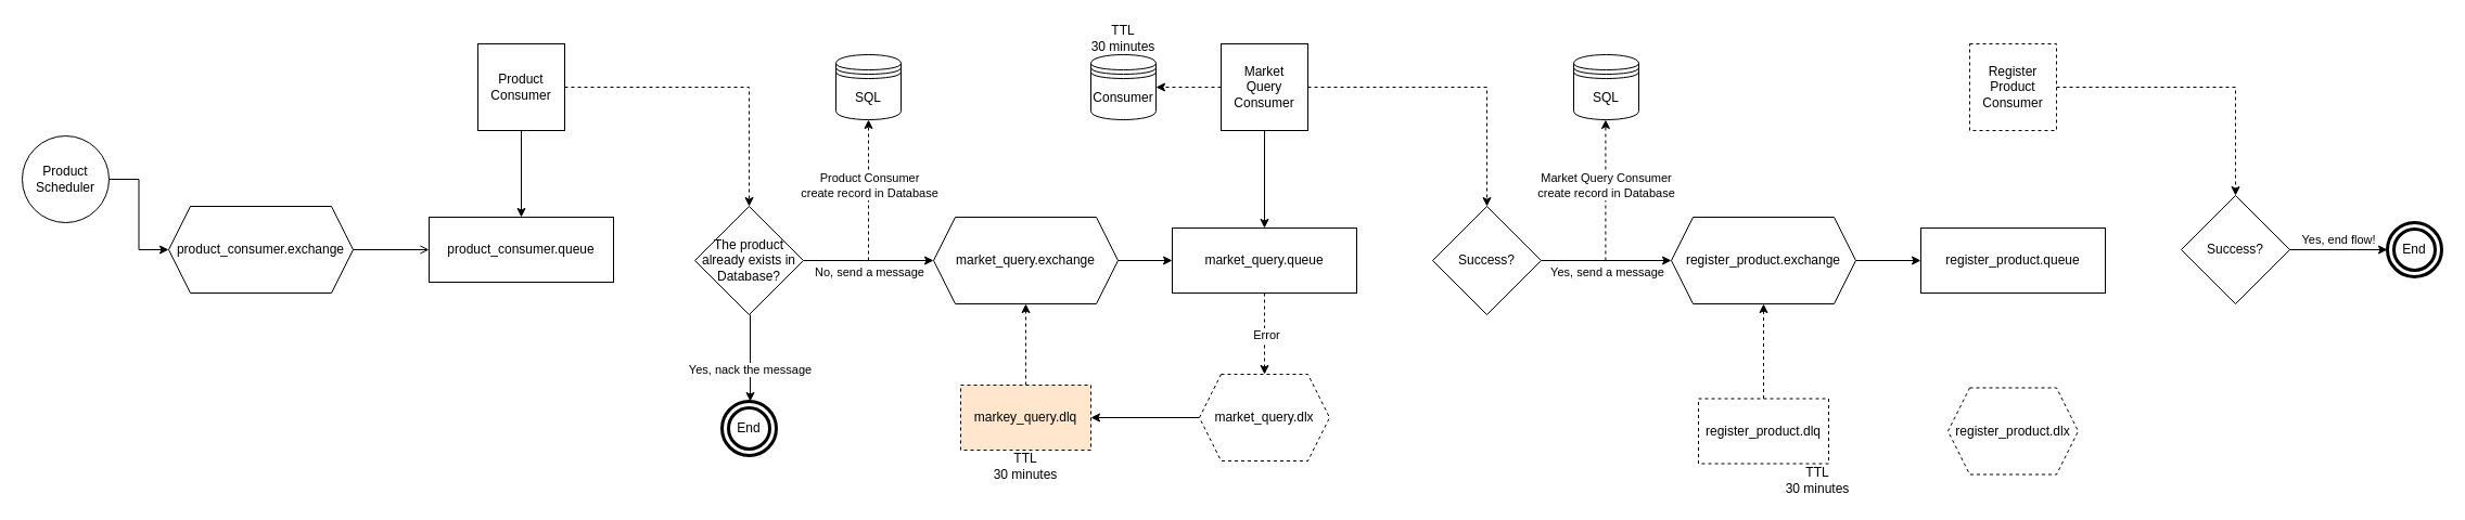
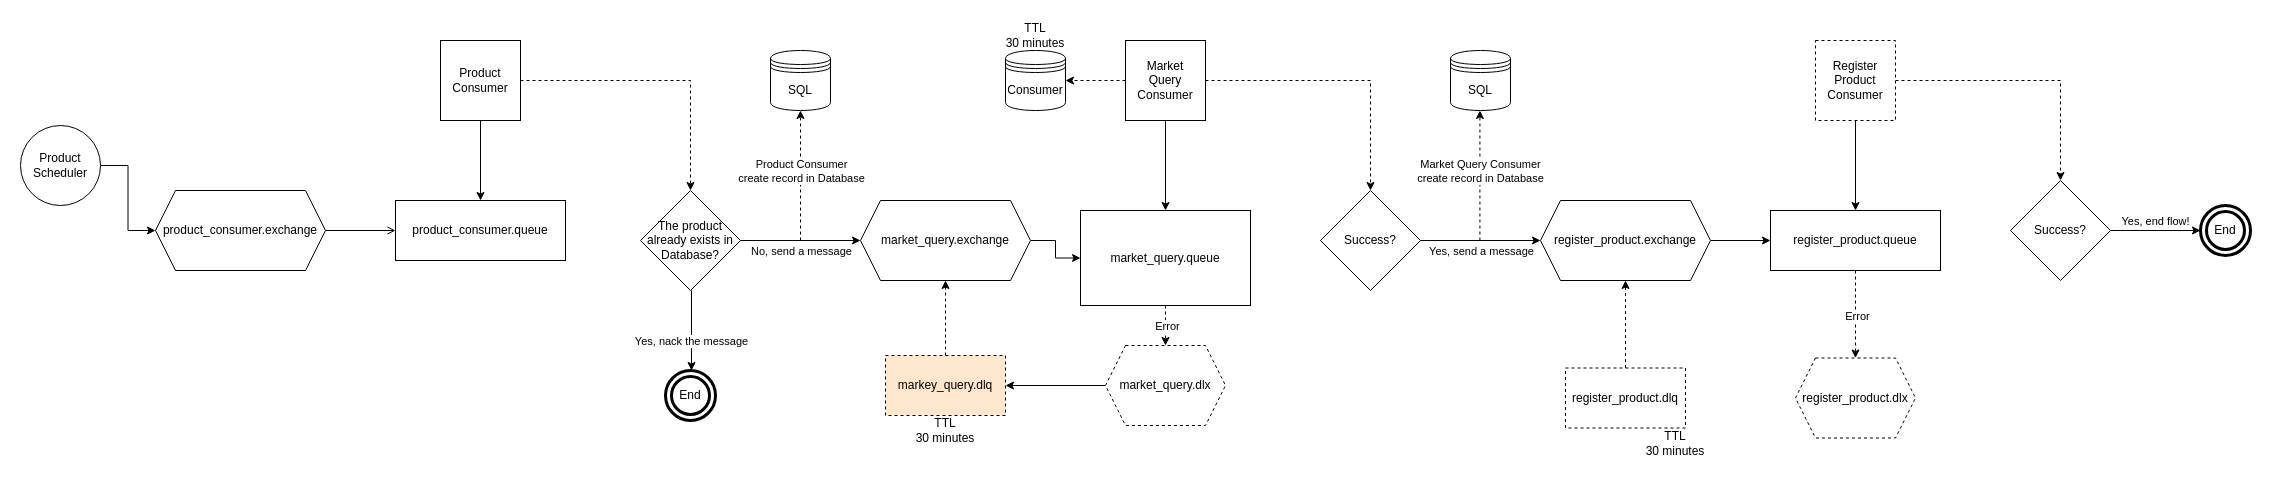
  <mxCell id="0" />
  <mxCell id="1" parent="0" />
  <mxCell id="2" value="" style="edgeStyle=orthogonalEdgeStyle;rounded=0;orthogonalLoop=1;jettySize=auto;html=1;" parent="1" source="3" target="5" edge="1"><mxGeometry relative="1" as="geometry" /></mxCell>
  <mxCell id="3" value="Product Scheduler" style="ellipse;whiteSpace=wrap;html=1;aspect=fixed;" parent="1" vertex="1"><mxGeometry x="20" y="125" width="80" height="80" as="geometry" /></mxCell>
  <mxCell id="4" value="" style="edgeStyle=orthogonalEdgeStyle;rounded=0;orthogonalLoop=1;jettySize=auto;html=1;endArrow=open;" parent="1" source="5" target="6" edge="1"><mxGeometry relative="1" as="geometry" /></mxCell>
  <mxCell id="5" value="product_consumer.exchange" style="shape=hexagon;perimeter=hexagonPerimeter2;whiteSpace=wrap;html=1;fixedSize=1;" parent="1" vertex="1"><mxGeometry x="155" y="190" width="170" height="80" as="geometry" /></mxCell>
  <mxCell id="6" value="product_consumer.queue" style="whiteSpace=wrap;html=1;" parent="1" vertex="1"><mxGeometry x="395" y="200" width="170" height="60" as="geometry" /></mxCell>
  <mxCell id="7" value="" style="edgeStyle=orthogonalEdgeStyle;rounded=0;orthogonalLoop=1;jettySize=auto;html=1;" parent="1" source="9" target="6" edge="1"><mxGeometry relative="1" as="geometry" /></mxCell>
  <mxCell id="8" style="edgeStyle=orthogonalEdgeStyle;rounded=0;orthogonalLoop=1;jettySize=auto;html=1;exitX=1;exitY=0.5;exitDx=0;exitDy=0;entryX=0.5;entryY=0;entryDx=0;entryDy=0;dashed=1;" parent="1" source="9" target="16" edge="1"><mxGeometry relative="1" as="geometry" /></mxCell>
  <mxCell id="9" value="Product Consumer" style="whiteSpace=wrap;html=1;aspect=fixed;" parent="1" vertex="1"><mxGeometry x="440" y="40" width="80" height="80" as="geometry" /></mxCell>
  <mxCell id="10" value="" style="edgeStyle=orthogonalEdgeStyle;rounded=0;orthogonalLoop=1;jettySize=auto;html=1;" parent="1" edge="1"><mxGeometry relative="1" as="geometry"><mxPoint x="691" y="290" as="sourcePoint" /><mxPoint x="691" y="370" as="targetPoint" /></mxGeometry></mxCell>
  <mxCell id="11" value="Yes, nack the message" style="edgeLabel;html=1;align=center;verticalAlign=middle;resizable=0;points=[];" parent="10" vertex="1" connectable="0"><mxGeometry x="-0.05" y="4" relative="1" as="geometry"><mxPoint x="-5" y="12" as="offset" /></mxGeometry></mxCell>
  <mxCell id="12" value="" style="edgeStyle=orthogonalEdgeStyle;rounded=0;orthogonalLoop=1;jettySize=auto;html=1;entryX=0;entryY=0.5;entryDx=0;entryDy=0;" parent="1" source="16" target="19" edge="1"><mxGeometry relative="1" as="geometry" /></mxCell>
  <mxCell id="13" value="No, send a message" style="edgeLabel;html=1;align=center;verticalAlign=middle;resizable=0;points=[];" parent="12" vertex="1" connectable="0"><mxGeometry x="-0.02" y="-1" relative="1" as="geometry"><mxPoint x="1" y="9" as="offset" /></mxGeometry></mxCell>
  <mxCell id="14" style="edgeStyle=orthogonalEdgeStyle;rounded=0;orthogonalLoop=1;jettySize=auto;html=1;dashed=1;" parent="1" target="32" edge="1"><mxGeometry relative="1" as="geometry"><mxPoint y="240" as="sourcePoint" x="800" /><Array as="points"><mxPoint y="240" x="800" /></Array></mxGeometry></mxCell>
  <mxCell id="15" value="Product Consumer&lt;br&gt;create record in Database" style="edgeLabel;html=1;align=center;verticalAlign=middle;resizable=0;points=[];" parent="14" vertex="1" connectable="0"><mxGeometry x="0.102" y="3" relative="1" as="geometry"><mxPoint x="3" y="2" as="offset" /></mxGeometry></mxCell>
  <mxCell id="16" value="The product already exists in Database?" style="rhombus;whiteSpace=wrap;html=1;" parent="1" vertex="1"><mxGeometry x="640" y="190" width="100" height="100" as="geometry" /></mxCell>
  <mxCell id="17" value="End" style="ellipse;shape=doubleEllipse;whiteSpace=wrap;html=1;gradientColor=none;strokeColor=default;strokeWidth=3;" parent="1" vertex="1"><mxGeometry x="665" y="370" width="50" height="50" as="geometry" /></mxCell>
  <mxCell id="18" value="" style="edgeStyle=orthogonalEdgeStyle;rounded=0;orthogonalLoop=1;jettySize=auto;html=1;" parent="1" source="19" target="22" edge="1"><mxGeometry relative="1" as="geometry" /></mxCell>
  <mxCell id="19" value="market_query.exchange" style="shape=hexagon;perimeter=hexagonPerimeter2;whiteSpace=wrap;html=1;fixedSize=1;" parent="1" vertex="1"><mxGeometry x="860" y="200" width="170" height="80" as="geometry" /></mxCell>
  <mxCell id="20" value="" style="edgeStyle=orthogonalEdgeStyle;rounded=0;orthogonalLoop=1;jettySize=auto;html=1;dashed=1;" parent="1" source="22" target="28" edge="1"><mxGeometry relative="1" as="geometry" /></mxCell>
  <mxCell id="21" value="Error" style="edgeLabel;html=1;align=center;verticalAlign=middle;resizable=0;points=[];" parent="20" vertex="1" connectable="0"><mxGeometry x="0.053" y="1" relative="1" as="geometry"><mxPoint y="-1" as="offset" /></mxGeometry></mxCell>
- <mxCell id="22" value="market_query.queue" style="whiteSpace=wrap;html=1;" parent="1" vertex="1"><mxGeometry x="1080" y="210" width="170" height="60" as="geometry" /></mxCell>
+ <mxCell id="22" value="market_query.queue" style="whiteSpace=wrap;html=1;" parent="1" vertex="1"><mxGeometry x="1080" y="210" width="170" height="95" as="geometry" /></mxCell>
  <mxCell id="23" value="" style="edgeStyle=orthogonalEdgeStyle;rounded=0;orthogonalLoop=1;jettySize=auto;html=1;" parent="1" source="26" target="22" edge="1"><mxGeometry relative="1" as="geometry" /></mxCell>
  <mxCell id="24" style="edgeStyle=orthogonalEdgeStyle;rounded=0;orthogonalLoop=1;jettySize=auto;html=1;dashed=1;" parent="1" source="26" target="47" edge="1"><mxGeometry relative="1" as="geometry" /></mxCell>
  <mxCell id="25" value="" style="edgeStyle=orthogonalEdgeStyle;rounded=0;orthogonalLoop=1;jettySize=auto;html=1;dashed=1;" parent="1" source="26" target="52" edge="1"><mxGeometry relative="1" as="geometry"><Array as="points"><mxPoint x="1110" y="80" /><mxPoint x="1110" y="80" /></Array></mxGeometry></mxCell>
  <mxCell id="26" value="Market&lt;div&gt;Query&lt;/div&gt;&lt;div&gt;Consumer&lt;/div&gt;" style="whiteSpace=wrap;html=1;aspect=fixed;" parent="1" vertex="1"><mxGeometry x="1125" y="40" width="80" height="80" as="geometry" /></mxCell>
  <mxCell id="27" value="" style="edgeStyle=orthogonalEdgeStyle;rounded=0;orthogonalLoop=1;jettySize=auto;html=1;" parent="1" source="28" target="30" edge="1"><mxGeometry relative="1" as="geometry" /></mxCell>
  <mxCell id="28" value="market_query.dlx" style="shape=hexagon;perimeter=hexagonPerimeter2;whiteSpace=wrap;html=1;fixedSize=1;dashed=1;" parent="1" vertex="1"><mxGeometry x="1105" y="345" width="120" height="80" as="geometry" /></mxCell>
  <mxCell id="29" value="" style="edgeStyle=orthogonalEdgeStyle;rounded=0;orthogonalLoop=1;jettySize=auto;html=1;dashed=1;" parent="1" source="30" target="19" edge="1"><mxGeometry relative="1" as="geometry" /></mxCell>
  <mxCell id="30" value="markey_query.dlq" style="whiteSpace=wrap;html=1;dashed=1;fillColor=#ffe6cc;" parent="1" vertex="1"><mxGeometry x="885" y="355" width="120" height="60" as="geometry" /></mxCell>
  <mxCell id="31" value="TTL&lt;br&gt;30 minutes" style="text;html=1;align=center;verticalAlign=middle;whiteSpace=wrap;rounded=0;" parent="1" vertex="1"><mxGeometry x="910" y="415" width="70" height="30" as="geometry" /></mxCell>
  <mxCell id="32" value="SQL" style="shape=datastore;whiteSpace=wrap;html=1;" parent="1" vertex="1"><mxGeometry x="770" y="50" width="60" height="60" as="geometry" /></mxCell>
  <mxCell id="33" value="" style="edgeStyle=orthogonalEdgeStyle;rounded=0;orthogonalLoop=1;jettySize=auto;html=1;" parent="1" source="34" target="37" edge="1"><mxGeometry relative="1" as="geometry" /></mxCell>
  <mxCell id="34" value="register_product.exchange" style="shape=hexagon;perimeter=hexagonPerimeter2;whiteSpace=wrap;html=1;fixedSize=1;" parent="1" vertex="1"><mxGeometry x="1540" y="200" width="170" height="80" as="geometry" /></mxCell>
+ <mxCell id="35" value="" style="edgeStyle=orthogonalEdgeStyle;rounded=0;orthogonalLoop=1;jettySize=auto;html=1;dashed=1;" parent="1" source="37" target="41" edge="1"><mxGeometry relative="1" as="geometry" /></mxCell>
+ <mxCell id="36" value="Error" style="edgeLabel;html=1;align=center;verticalAlign=middle;resizable=0;points=[];" parent="35" vertex="1" connectable="0"><mxGeometry x="0.053" y="1" relative="1" as="geometry"><mxPoint y="-1" as="offset" /></mxGeometry></mxCell>
  <mxCell id="37" value="register_product.queue" style="whiteSpace=wrap;html=1;" parent="1" vertex="1"><mxGeometry x="1770" y="210" width="170" height="60" as="geometry" /></mxCell>
+ <mxCell id="38" value="" style="edgeStyle=orthogonalEdgeStyle;rounded=0;orthogonalLoop=1;jettySize=auto;html=1;" parent="1" source="40" target="37" edge="1"><mxGeometry relative="1" as="geometry" /></mxCell>
  <mxCell id="39" style="edgeStyle=orthogonalEdgeStyle;rounded=0;orthogonalLoop=1;jettySize=auto;html=1;exitX=1;exitY=0.5;exitDx=0;exitDy=0;dashed=1;" parent="1" source="40" target="51" edge="1"><mxGeometry relative="1" as="geometry" /></mxCell>
  <mxCell id="40" value="Register Product&lt;br&gt;Consumer" style="whiteSpace=wrap;html=1;aspect=fixed;dashed=1;" parent="1" vertex="1"><mxGeometry x="1815" y="40" width="80" height="80" as="geometry" /></mxCell>
  <mxCell id="41" value="register_product.dlx" style="shape=hexagon;perimeter=hexagonPerimeter2;whiteSpace=wrap;html=1;fixedSize=1;dashed=1;" parent="1" vertex="1"><mxGeometry x="1795" y="357.5" width="120" height="80" as="geometry" /></mxCell>
  <mxCell id="42" value="" style="edgeStyle=orthogonalEdgeStyle;rounded=0;orthogonalLoop=1;jettySize=auto;html=1;dashed=1;" parent="1" source="43" target="34" edge="1"><mxGeometry relative="1" as="geometry" /></mxCell>
  <mxCell id="43" value="register_product.dlq" style="whiteSpace=wrap;html=1;dashed=1;" parent="1" vertex="1"><mxGeometry x="1565" y="367.5" width="120" height="60" as="geometry" /></mxCell>
  <mxCell id="44" value="TTL&lt;br&gt;30 minutes" style="text;html=1;align=center;verticalAlign=middle;whiteSpace=wrap;rounded=0;" parent="1" vertex="1"><mxGeometry x="1640" y="427.5" width="70" height="30" as="geometry" /></mxCell>
  <mxCell id="45" style="edgeStyle=orthogonalEdgeStyle;rounded=0;orthogonalLoop=1;jettySize=auto;html=1;exitX=1;exitY=0.5;exitDx=0;exitDy=0;entryX=0;entryY=0.5;entryDx=0;entryDy=0;" parent="1" source="47" target="34" edge="1"><mxGeometry relative="1" as="geometry" /></mxCell>
  <mxCell id="46" value="Yes, send a message" style="edgeLabel;html=1;align=center;verticalAlign=middle;resizable=0;points=[];" parent="45" vertex="1" connectable="0"><mxGeometry x="-0.194" y="-1" relative="1" as="geometry"><mxPoint x="12" y="9" as="offset" /></mxGeometry></mxCell>
  <mxCell id="47" value="Success?" style="rhombus;whiteSpace=wrap;html=1;" parent="1" vertex="1"><mxGeometry x="1320" y="190" width="100" height="100" as="geometry" /></mxCell>
  <mxCell id="48" value="End" style="ellipse;shape=doubleEllipse;whiteSpace=wrap;html=1;gradientColor=none;strokeColor=default;strokeWidth=3;" parent="1" vertex="1"><mxGeometry x="2200" y="205" width="50" height="50" as="geometry" /></mxCell>
  <mxCell id="49" style="edgeStyle=orthogonalEdgeStyle;rounded=0;orthogonalLoop=1;jettySize=auto;html=1;exitX=1;exitY=0.5;exitDx=0;exitDy=0;entryX=0;entryY=0.5;entryDx=0;entryDy=0;" parent="1" source="51" target="48" edge="1"><mxGeometry relative="1" as="geometry" /></mxCell>
  <mxCell id="50" value="Yes, end flow!" style="edgeLabel;html=1;align=center;verticalAlign=middle;resizable=0;points=[];" parent="49" vertex="1" connectable="0"><mxGeometry x="0.229" y="3" relative="1" as="geometry"><mxPoint x="-11" y="-7" as="offset" /></mxGeometry></mxCell>
  <mxCell id="51" value="Success?" style="rhombus;whiteSpace=wrap;html=1;" parent="1" vertex="1"><mxGeometry x="2010" y="180" width="100" height="100" as="geometry" /></mxCell>
  <mxCell id="52" value="Consumer" style="shape=datastore;whiteSpace=wrap;html=1;" parent="1" vertex="1"><mxGeometry x="1005" y="50" width="60" height="60" as="geometry" /></mxCell>
  <mxCell id="53" value="SQL" style="shape=datastore;whiteSpace=wrap;html=1;" vertex="1" parent="1"><mxGeometry x="1450" y="50" width="60" height="60" as="geometry" /></mxCell>
  <mxCell id="54" style="edgeStyle=orthogonalEdgeStyle;rounded=0;orthogonalLoop=1;jettySize=auto;html=1;dashed=1;" edge="1" parent="1"><mxGeometry relative="1" as="geometry"><mxPoint x="1479.41" y="240" as="sourcePoint" /><Array as="points"><mxPoint x="1479.41" y="240" /></Array><mxPoint x="1479.41" y="110" as="targetPoint" /></mxGeometry></mxCell>
  <mxCell id="55" value="Market Query Consumer&lt;br&gt;create record in Database" style="edgeLabel;html=1;align=center;verticalAlign=middle;resizable=0;points=[];" vertex="1" connectable="0" parent="54"><mxGeometry x="0.102" y="3" relative="1" as="geometry"><mxPoint x="3" y="2" as="offset" /></mxGeometry></mxCell>
  <mxCell id="56" value="TTL&lt;br&gt;30 minutes" style="text;html=1;align=center;verticalAlign=middle;whiteSpace=wrap;rounded=0;" vertex="1" parent="1"><mxGeometry x="1000" y="20" width="70" height="30" as="geometry" /></mxCell>
